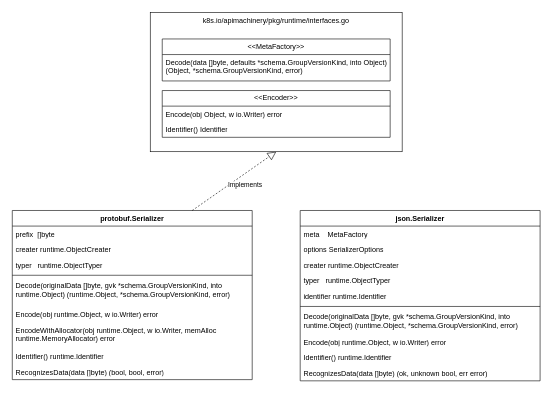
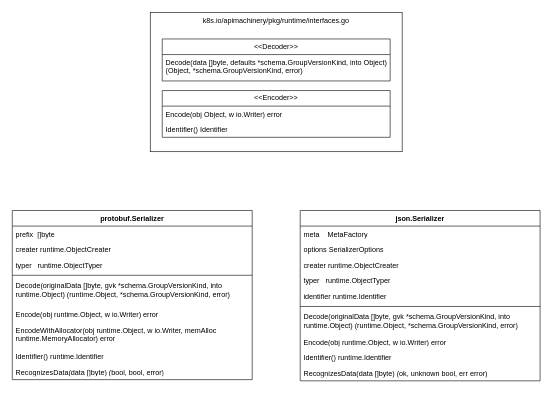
  <mxCell id="0" />
  <mxCell id="1" parent="0" />
  <mxCell id="2" value="json.Serializer" style="swimlane;fontStyle=1;align=center;verticalAlign=top;childLayout=stackLayout;horizontal=1;startSize=26;horizontalStack=0;resizeParent=1;resizeParentMax=0;resizeLast=0;collapsible=1;marginBottom=0;whiteSpace=wrap;html=1;" vertex="1" parent="1"><mxGeometry x="500" y="350" width="400" height="284" as="geometry" /></mxCell>
  <mxCell id="3" value="meta&amp;nbsp; &amp;nbsp; MetaFactory" style="text;strokeColor=none;fillColor=none;align=left;verticalAlign=top;spacingLeft=4;spacingRight=4;overflow=hidden;rotatable=0;points=[[0,0.5],[1,0.5]];portConstraint=eastwest;whiteSpace=wrap;html=1;" vertex="1" parent="2"><mxGeometry y="26" width="400" height="26" as="geometry" /></mxCell>
  <mxCell id="4" value="options SerializerOptions" style="text;strokeColor=none;fillColor=none;align=left;verticalAlign=top;spacingLeft=4;spacingRight=4;overflow=hidden;rotatable=0;points=[[0,0.5],[1,0.5]];portConstraint=eastwest;whiteSpace=wrap;html=1;" vertex="1" parent="2"><mxGeometry y="52" width="400" height="26" as="geometry" /></mxCell>
  <mxCell id="5" value="creater runtime.ObjectCreater" style="text;strokeColor=none;fillColor=none;align=left;verticalAlign=top;spacingLeft=4;spacingRight=4;overflow=hidden;rotatable=0;points=[[0,0.5],[1,0.5]];portConstraint=eastwest;whiteSpace=wrap;html=1;" vertex="1" parent="2"><mxGeometry y="78" width="400" height="26" as="geometry" /></mxCell>
  <mxCell id="6" value="typer&amp;nbsp; &amp;nbsp;runtime.ObjectTyper" style="text;strokeColor=none;fillColor=none;align=left;verticalAlign=top;spacingLeft=4;spacingRight=4;overflow=hidden;rotatable=0;points=[[0,0.5],[1,0.5]];portConstraint=eastwest;whiteSpace=wrap;html=1;" vertex="1" parent="2"><mxGeometry y="104" width="400" height="26" as="geometry" /></mxCell>
  <mxCell id="7" value="identifier runtime.Identifier" style="text;strokeColor=none;fillColor=none;align=left;verticalAlign=top;spacingLeft=4;spacingRight=4;overflow=hidden;rotatable=0;points=[[0,0.5],[1,0.5]];portConstraint=eastwest;whiteSpace=wrap;html=1;" vertex="1" parent="2"><mxGeometry y="130" width="400" height="26" as="geometry" /></mxCell>
  <mxCell id="8" value="" style="line;strokeWidth=1;fillColor=none;align=left;verticalAlign=middle;spacingTop=-1;spacingLeft=3;spacingRight=3;rotatable=0;labelPosition=right;points=[];portConstraint=eastwest;strokeColor=inherit;" vertex="1" parent="2"><mxGeometry y="156" width="400" height="8" as="geometry" /></mxCell>
  <mxCell id="9" value="Decode(originalData []byte, gvk *schema.GroupVersionKind, into runtime.Object) (runtime.Object, *schema.GroupVersionKind, error)" style="text;strokeColor=none;fillColor=none;align=left;verticalAlign=top;spacingLeft=4;spacingRight=4;overflow=hidden;rotatable=0;points=[[0,0.5],[1,0.5]];portConstraint=eastwest;whiteSpace=wrap;html=1;" vertex="1" parent="2"><mxGeometry y="164" width="400" height="42" as="geometry" /></mxCell>
  <mxCell id="10" value="Encode(obj runtime.Object, w io.Writer) error" style="text;strokeColor=none;fillColor=none;align=left;verticalAlign=top;spacingLeft=4;spacingRight=4;overflow=hidden;rotatable=0;points=[[0,0.5],[1,0.5]];portConstraint=eastwest;whiteSpace=wrap;html=1;" vertex="1" parent="2"><mxGeometry y="206" width="400" height="26" as="geometry" /></mxCell>
  <mxCell id="11" value="Identifier() runtime.Identifier" style="text;strokeColor=none;fillColor=none;align=left;verticalAlign=top;spacingLeft=4;spacingRight=4;overflow=hidden;rotatable=0;points=[[0,0.5],[1,0.5]];portConstraint=eastwest;whiteSpace=wrap;html=1;" vertex="1" parent="2"><mxGeometry y="232" width="400" height="26" as="geometry" /></mxCell>
  <mxCell id="12" value="RecognizesData(data []byte) (ok, unknown bool, err error)" style="text;strokeColor=none;fillColor=none;align=left;verticalAlign=top;spacingLeft=4;spacingRight=4;overflow=hidden;rotatable=0;points=[[0,0.5],[1,0.5]];portConstraint=eastwest;whiteSpace=wrap;html=1;" vertex="1" parent="2"><mxGeometry y="258" width="400" height="26" as="geometry" /></mxCell>
  <mxCell id="13" value="protobuf.Serializer" style="swimlane;fontStyle=1;align=center;verticalAlign=top;childLayout=stackLayout;horizontal=1;startSize=26;horizontalStack=0;resizeParent=1;resizeParentMax=0;resizeLast=0;collapsible=1;marginBottom=0;whiteSpace=wrap;html=1;" vertex="1" parent="1"><mxGeometry x="20" y="350" width="400" height="282" as="geometry" /></mxCell>
  <mxCell id="14" value="prefix&amp;nbsp; []byte" style="text;strokeColor=none;fillColor=none;align=left;verticalAlign=top;spacingLeft=4;spacingRight=4;overflow=hidden;rotatable=0;points=[[0,0.5],[1,0.5]];portConstraint=eastwest;whiteSpace=wrap;html=1;" vertex="1" parent="13"><mxGeometry y="26" width="400" height="26" as="geometry" /></mxCell>
  <mxCell id="15" value="creater runtime.ObjectCreater" style="text;strokeColor=none;fillColor=none;align=left;verticalAlign=top;spacingLeft=4;spacingRight=4;overflow=hidden;rotatable=0;points=[[0,0.5],[1,0.5]];portConstraint=eastwest;whiteSpace=wrap;html=1;" vertex="1" parent="13"><mxGeometry y="52" width="400" height="26" as="geometry" /></mxCell>
  <mxCell id="16" value="typer&amp;nbsp; &amp;nbsp;runtime.ObjectTyper" style="text;strokeColor=none;fillColor=none;align=left;verticalAlign=top;spacingLeft=4;spacingRight=4;overflow=hidden;rotatable=0;points=[[0,0.5],[1,0.5]];portConstraint=eastwest;whiteSpace=wrap;html=1;" vertex="1" parent="13"><mxGeometry y="78" width="400" height="26" as="geometry" /></mxCell>
  <mxCell id="17" value="" style="line;strokeWidth=1;fillColor=none;align=left;verticalAlign=middle;spacingTop=-1;spacingLeft=3;spacingRight=3;rotatable=0;labelPosition=right;points=[];portConstraint=eastwest;strokeColor=inherit;" vertex="1" parent="13"><mxGeometry y="104" width="400" height="8" as="geometry" /></mxCell>
  <mxCell id="18" value="Decode(originalData []byte, gvk *schema.GroupVersionKind, into runtime.Object) (runtime.Object, *schema.GroupVersionKind, error)" style="text;strokeColor=none;fillColor=none;align=left;verticalAlign=top;spacingLeft=4;spacingRight=4;overflow=hidden;rotatable=0;points=[[0,0.5],[1,0.5]];portConstraint=eastwest;whiteSpace=wrap;html=1;" vertex="1" parent="13"><mxGeometry y="112" width="400" height="48" as="geometry" /></mxCell>
  <mxCell id="19" value="Encode(obj runtime.Object, w io.Writer) error" style="text;strokeColor=none;fillColor=none;align=left;verticalAlign=top;spacingLeft=4;spacingRight=4;overflow=hidden;rotatable=0;points=[[0,0.5],[1,0.5]];portConstraint=eastwest;whiteSpace=wrap;html=1;" vertex="1" parent="13"><mxGeometry y="160" width="400" height="26" as="geometry" /></mxCell>
  <mxCell id="20" value="EncodeWithAllocator(obj runtime.Object, w io.Writer, memAlloc runtime.MemoryAllocator) error" style="text;strokeColor=none;fillColor=none;align=left;verticalAlign=top;spacingLeft=4;spacingRight=4;overflow=hidden;rotatable=0;points=[[0,0.5],[1,0.5]];portConstraint=eastwest;whiteSpace=wrap;html=1;" vertex="1" parent="13"><mxGeometry y="186" width="400" height="44" as="geometry" /></mxCell>
  <mxCell id="21" value="Identifier() runtime.Identifier" style="text;strokeColor=none;fillColor=none;align=left;verticalAlign=top;spacingLeft=4;spacingRight=4;overflow=hidden;rotatable=0;points=[[0,0.5],[1,0.5]];portConstraint=eastwest;whiteSpace=wrap;html=1;" vertex="1" parent="13"><mxGeometry y="230" width="400" height="26" as="geometry" /></mxCell>
  <mxCell id="22" value="RecognizesData(data []byte) (bool, bool, error)" style="text;strokeColor=none;fillColor=none;align=left;verticalAlign=top;spacingLeft=4;spacingRight=4;overflow=hidden;rotatable=0;points=[[0,0.5],[1,0.5]];portConstraint=eastwest;whiteSpace=wrap;html=1;" vertex="1" parent="13"><mxGeometry y="256" width="400" height="26" as="geometry" /></mxCell>
- <mxCell id="23" value="" style="endArrow=block;dashed=1;endFill=0;endSize=12;html=1;rounded=0;exitX=0.75;exitY=0;exitDx=0;exitDy=0;entryX=0.5;entryY=1;entryDx=0;entryDy=0;" edge="1" parent="1" source="13" target="26"><mxGeometry width="160" relative="1" as="geometry"><mxPoint x="370" y="500" as="sourcePoint" /><mxPoint x="390" y="210" as="targetPoint" /></mxGeometry></mxCell>
- <mxCell id="24" value="Implements" style="edgeLabel;html=1;align=center;verticalAlign=middle;resizable=0;points=[];" vertex="1" connectable="0" parent="23"><mxGeometry x="0.228" y="-3" relative="1" as="geometry"><mxPoint y="15" as="offset" /></mxGeometry></mxCell>
  <mxCell id="25" value="" style="group" vertex="1" connectable="0" parent="1"><mxGeometry x="250" y="20" width="420" height="232" as="geometry" /></mxCell>
  <mxCell id="26" value="k8s.io/apimachinery/pkg/runtime/interfaces.go" style="rounded=0;whiteSpace=wrap;html=1;verticalAlign=top;" vertex="1" parent="25"><mxGeometry width="420" height="232" as="geometry" /></mxCell>
  <mxCell id="27" value="&amp;lt;&amp;lt;Encoder&amp;gt;&amp;gt;" style="swimlane;fontStyle=0;childLayout=stackLayout;horizontal=1;startSize=26;fillColor=none;horizontalStack=0;resizeParent=1;resizeParentMax=0;resizeLast=0;collapsible=1;marginBottom=0;whiteSpace=wrap;html=1;" vertex="1" parent="25"><mxGeometry x="20" y="130" width="380" height="78" as="geometry" /></mxCell>
  <mxCell id="28" value="Encode(obj Object, w io.Writer) error" style="text;strokeColor=none;fillColor=none;align=left;verticalAlign=top;spacingLeft=4;spacingRight=4;overflow=hidden;rotatable=0;points=[[0,0.5],[1,0.5]];portConstraint=eastwest;whiteSpace=wrap;html=1;" vertex="1" parent="27"><mxGeometry y="26" width="380" height="26" as="geometry" /></mxCell>
  <mxCell id="29" value="Identifier() Identifier" style="text;strokeColor=none;fillColor=none;align=left;verticalAlign=top;spacingLeft=4;spacingRight=4;overflow=hidden;rotatable=0;points=[[0,0.5],[1,0.5]];portConstraint=eastwest;whiteSpace=wrap;html=1;" vertex="1" parent="27"><mxGeometry y="52" width="380" height="26" as="geometry" /></mxCell>
- <mxCell id="30" value="&amp;lt;&amp;lt;MetaFactory&amp;gt;&amp;gt;" style="swimlane;fontStyle=0;childLayout=stackLayout;horizontal=1;startSize=26;fillColor=none;horizontalStack=0;resizeParent=1;resizeParentMax=0;resizeLast=0;collapsible=1;marginBottom=0;whiteSpace=wrap;html=1;" vertex="1" parent="25"><mxGeometry x="20" y="44" width="380" height="70" as="geometry" /></mxCell>
+ <mxCell id="30" value="&amp;lt;&amp;lt;Decoder&amp;gt;&amp;gt;" style="swimlane;fontStyle=0;childLayout=stackLayout;horizontal=1;startSize=26;fillColor=none;horizontalStack=0;resizeParent=1;resizeParentMax=0;resizeLast=0;collapsible=1;marginBottom=0;whiteSpace=wrap;html=1;" vertex="1" parent="25"><mxGeometry x="20" y="44" width="380" height="70" as="geometry" /></mxCell>
  <mxCell id="31" value="Decode(data []byte, defaults *schema.GroupVersionKind, into Object) (Object, *schema.GroupVersionKind, error)" style="text;strokeColor=none;fillColor=none;align=left;verticalAlign=top;spacingLeft=4;spacingRight=4;overflow=hidden;rotatable=0;points=[[0,0.5],[1,0.5]];portConstraint=eastwest;whiteSpace=wrap;html=1;" vertex="1" parent="30"><mxGeometry y="26" width="380" height="44" as="geometry" /></mxCell>
